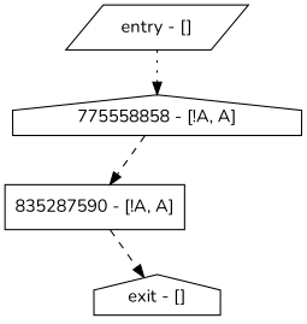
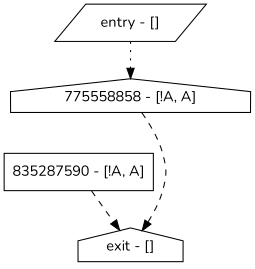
  digraph {
    fontname=Nunito
    node [fontname=Nunito shape=house]
    edge [fontname=Nunito style=dashed]
    n1 [label="entry - []" shape=parallelogram]
    n2 [label="775558858 - [!A, A]"]
    n3 [label="835287590 - [!A, A]" shape=box]
    n4 [label="exit - []"]
    n1 -> n2 [style=dotted]
-   n2 -> n3
+   n2 -> n4
    n3 -> n4
  }
